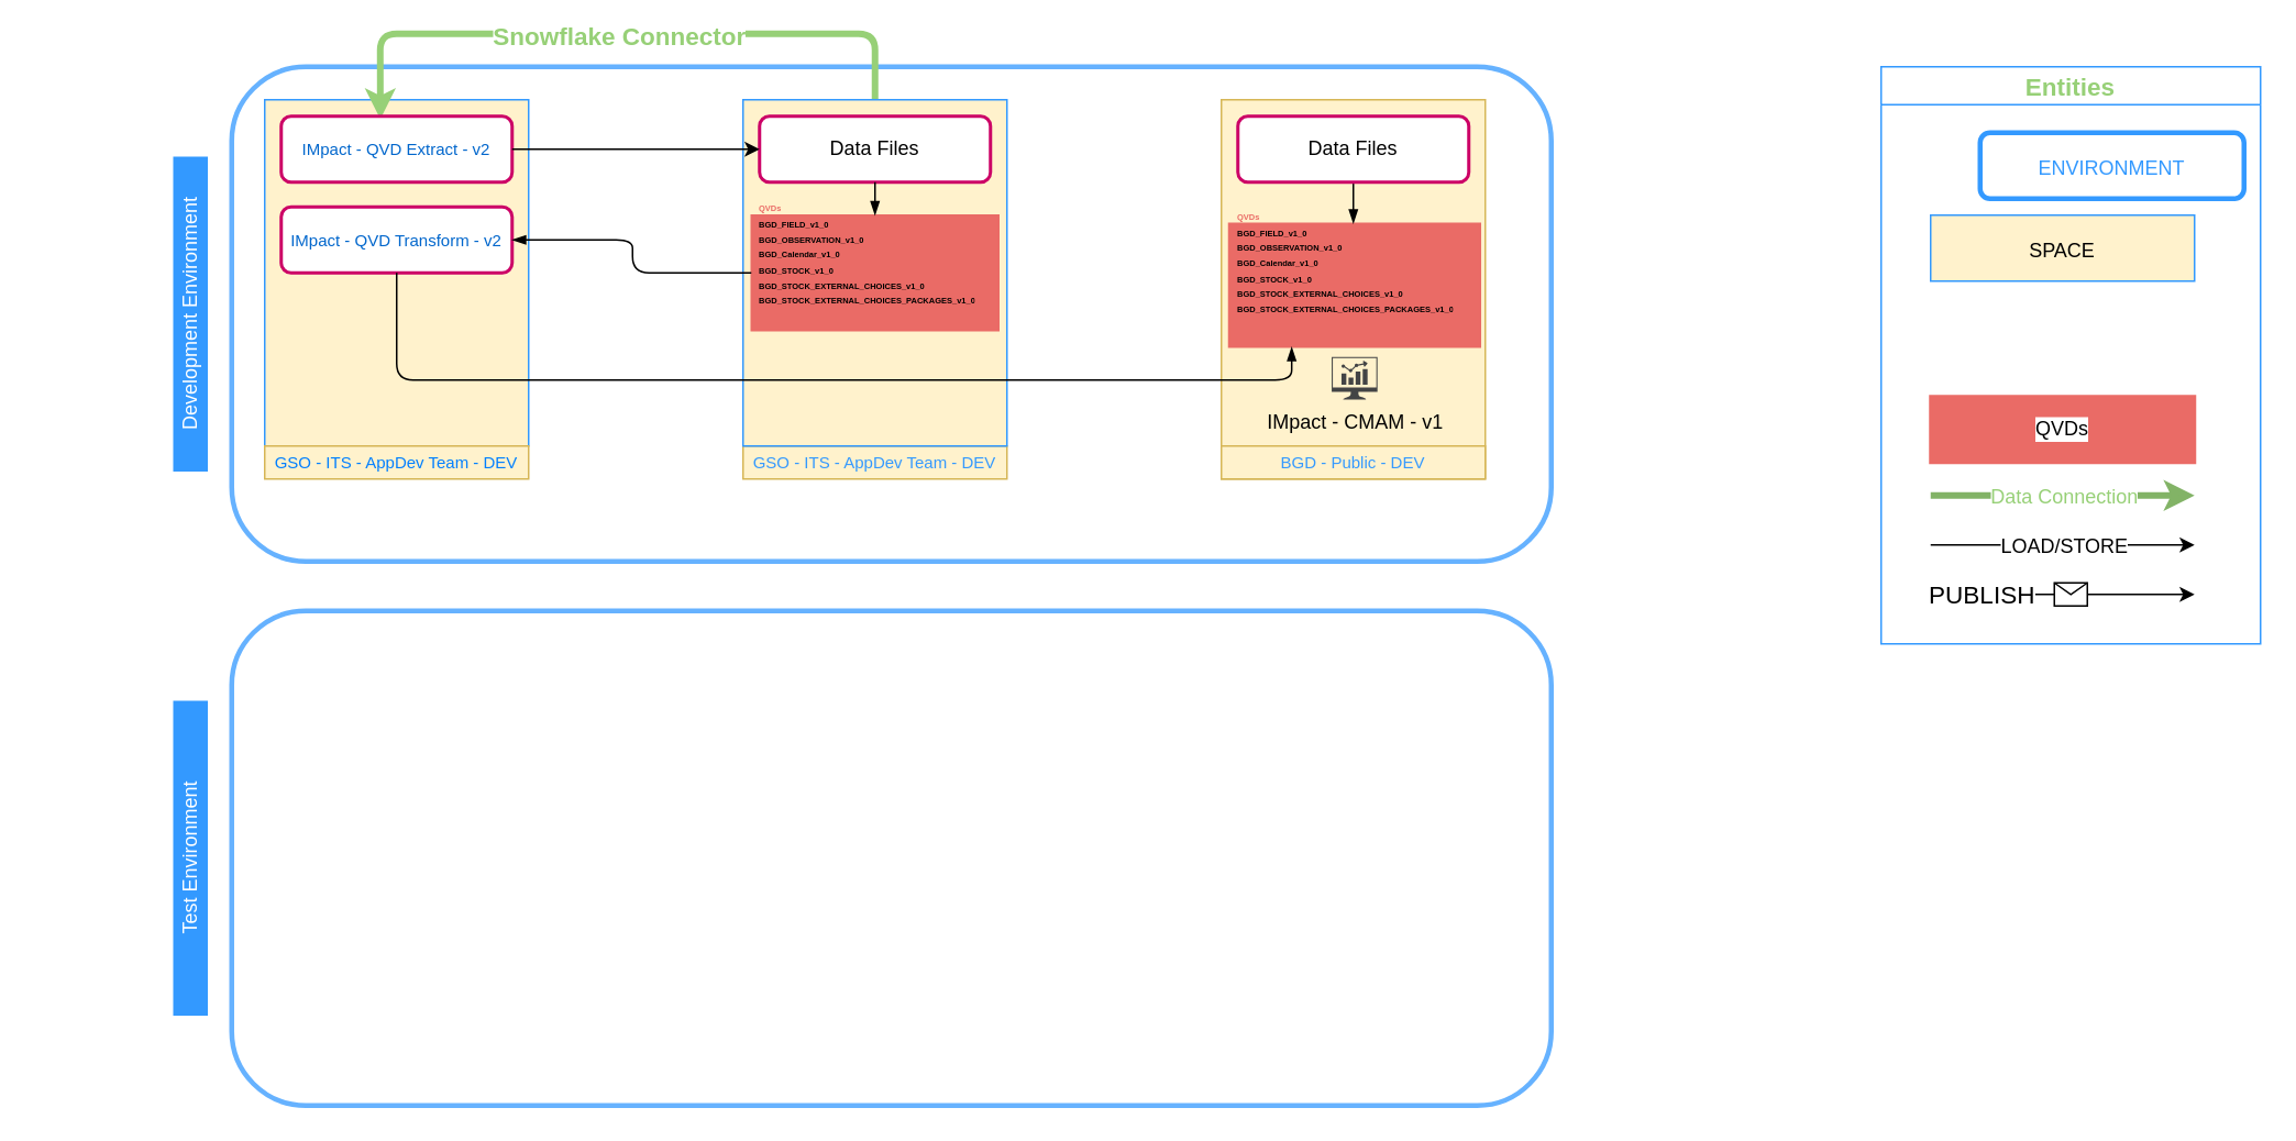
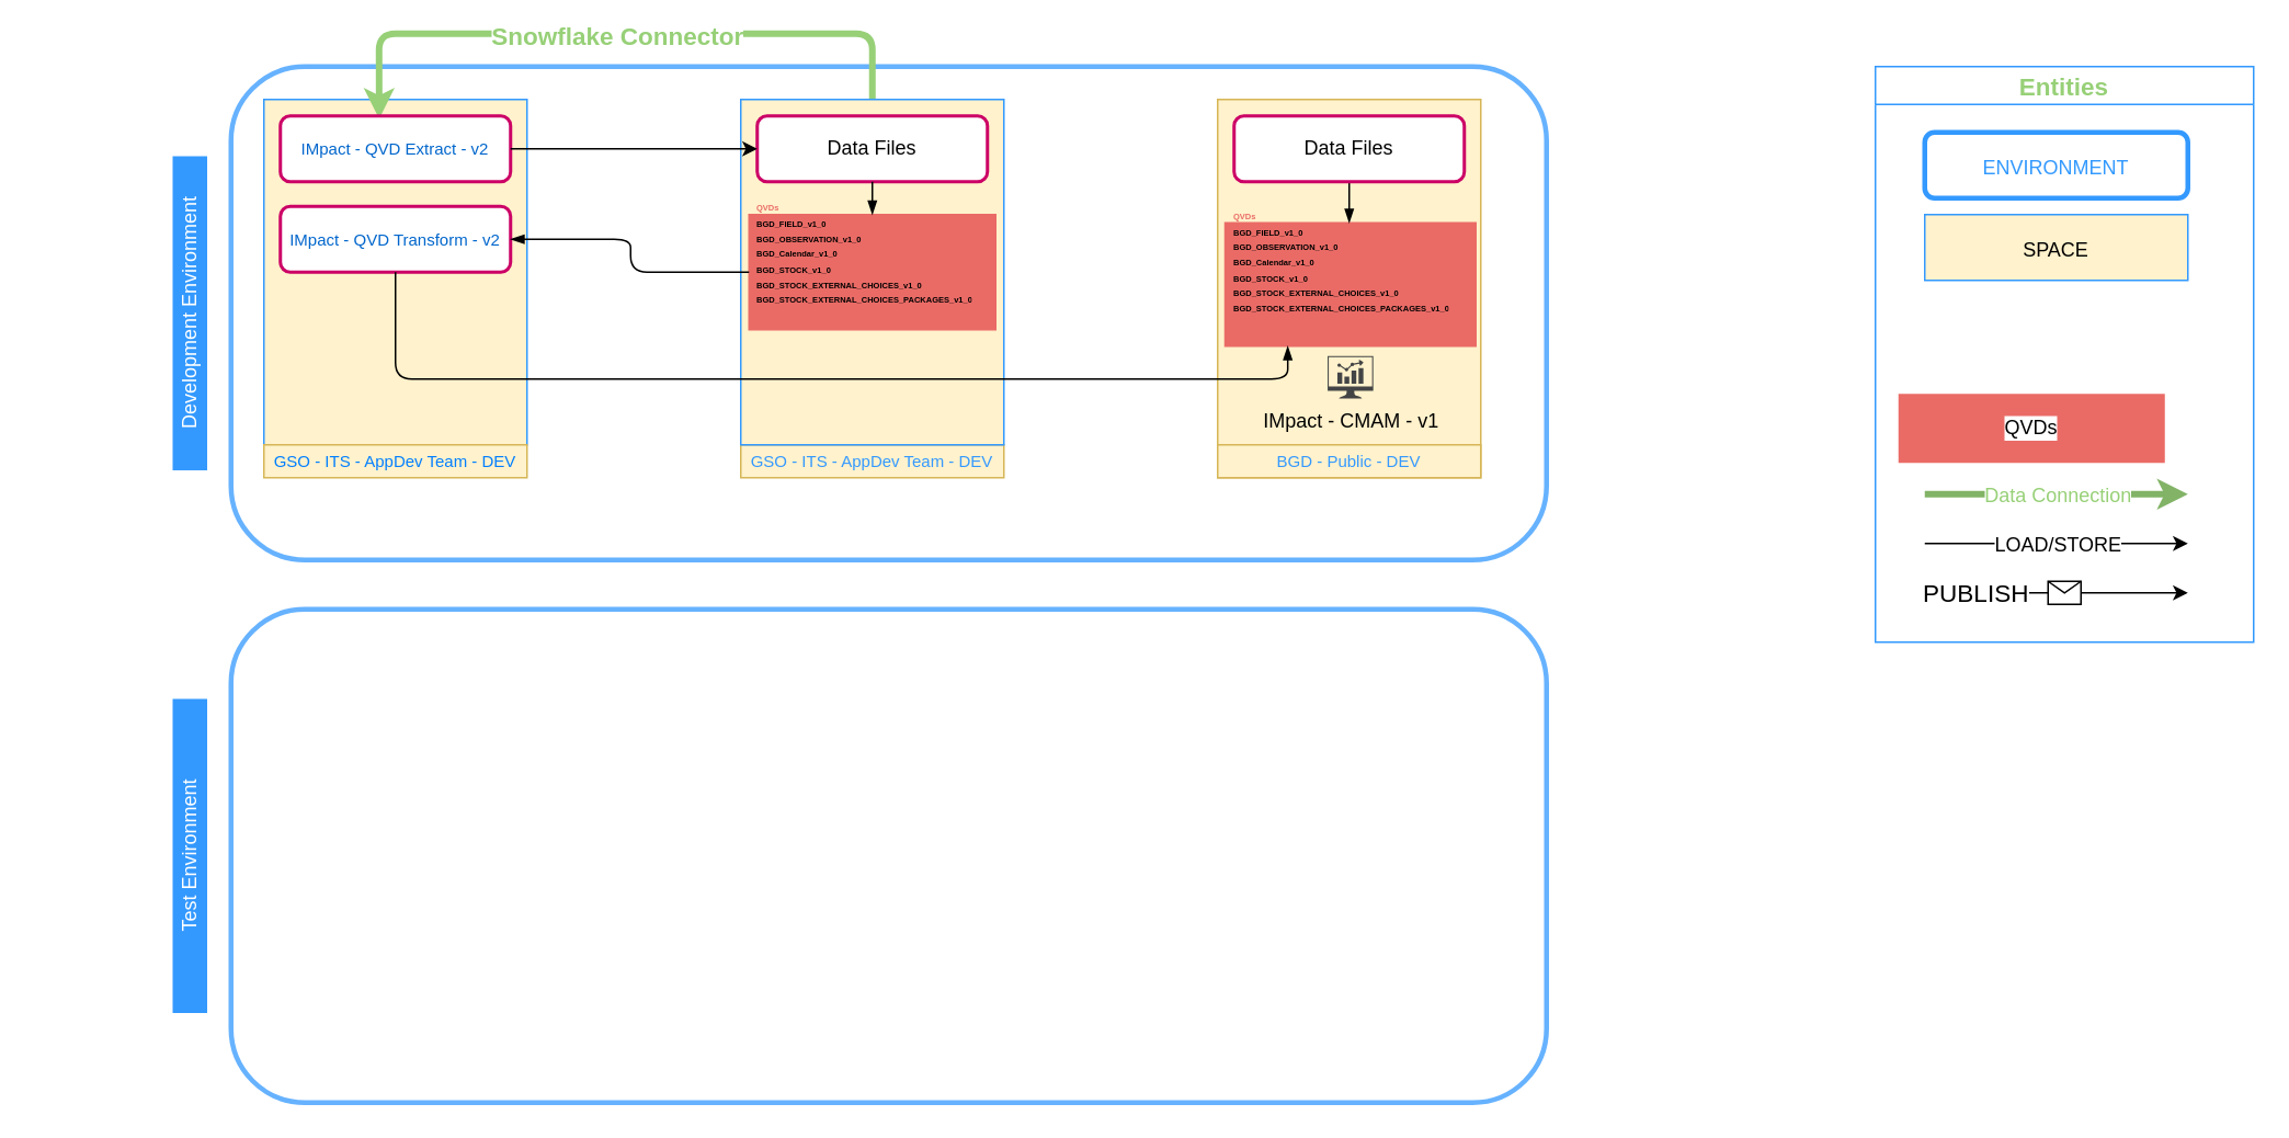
  <mxCell id="0" />
  <mxCell id="1" parent="0" />
  <mxCell id="2" value="" style="rounded=1;whiteSpace=wrap;html=1;strokeWidth=3;fillColor=#FFFFFF;fontColor=#CC0066;strokeColor=#66B2FF;labelBackgroundColor=#ffffff;" parent="1" vertex="1"><mxGeometry x="140" y="40" width="800" height="300" as="geometry" /></mxCell>
  <mxCell id="3" value="&lt;font color=&quot;#ffffff&quot;&gt;Development Environment&lt;/font&gt;" style="text;html=1;align=center;verticalAlign=middle;whiteSpace=wrap;rounded=0;direction=west;rotation=-90;strokeWidth=1;strokeColor=#3399FF;fillColor=#3399FF;" parent="1" vertex="1"><mxGeometry x="20" y="180" width="190" height="20" as="geometry" /></mxCell>
  <mxCell id="4" value="" style="group" parent="1" vertex="1" connectable="0"><mxGeometry x="150" y="60" width="180" height="210" as="geometry" /></mxCell>
  <mxCell id="5" value="" style="rounded=0;whiteSpace=wrap;html=1;strokeWidth=1;fillColor=#fff2cc;strokeColor=#3399FF;" parent="4" vertex="1"><mxGeometry x="10" width="160" height="210" as="geometry" /></mxCell>
  <mxCell id="6" value="" style="rounded=1;whiteSpace=wrap;html=1;fillColor=#FFFFFF;strokeColor=#CC0066;strokeWidth=2;labelBackgroundColor=#ffffff;" parent="1" vertex="1"><mxGeometry x="170" y="125" width="140" height="40" as="geometry" /></mxCell>
  <mxCell id="7" value="&lt;font color=&quot;#0066cc&quot; style=&quot;font-size: 10px&quot;&gt;IMpact - QVD Transform - v2&lt;br&gt;&lt;/font&gt;" style="text;html=1;strokeColor=none;fillColor=none;align=center;verticalAlign=middle;whiteSpace=wrap;rounded=0;direction=west;rotation=0;" parent="1" vertex="1"><mxGeometry x="145" y="135" width="190" height="20" as="geometry" /></mxCell>
  <mxCell id="8" value="&lt;font color=&quot;#3399ff&quot;&gt;&lt;span style=&quot;font-size: 10px&quot;&gt;GSO - ITS - AppDev Team - DEV&lt;/span&gt;&lt;/font&gt;" style="text;html=1;strokeColor=#d6b656;align=center;verticalAlign=middle;whiteSpace=wrap;rounded=0;fillColor=#fff2cc;" parent="1" vertex="1"><mxGeometry x="450" y="270" width="160" height="20" as="geometry" /></mxCell>
  <mxCell id="9" value="" style="endArrow=classic;html=1;exitX=0.5;exitY=0;exitDx=0;exitDy=0;entryX=0.438;entryY=0.056;entryDx=0;entryDy=0;entryPerimeter=0;strokeColor=#97D077;strokeWidth=4;" parent="1" source="28" target="5" edge="1"><mxGeometry relative="1" as="geometry"><mxPoint x="450" y="-10" as="sourcePoint" /><mxPoint x="240" y="20" as="targetPoint" /><Array as="points"><mxPoint x="530" y="20" /><mxPoint x="230" y="20" /></Array></mxGeometry></mxCell>
  <mxCell id="10" value="Snowflake Connector" style="edgeLabel;resizable=0;html=1;align=center;verticalAlign=middle;fontColor=#97D077;fontSize=15;fontStyle=1" parent="9" connectable="0" vertex="1"><mxGeometry relative="1" as="geometry" /></mxCell>
  <mxCell id="11" value="&lt;font style=&quot;font-size: 10px&quot; color=&quot;#007fff&quot;&gt;GSO - ITS - AppDev Team - DEV&lt;/font&gt;" style="text;html=1;strokeColor=#d6b656;fillColor=#fff2cc;align=center;verticalAlign=middle;whiteSpace=wrap;rounded=0;" parent="1" vertex="1"><mxGeometry x="160" y="270" width="160" height="20" as="geometry" /></mxCell>
  <mxCell id="12" value="" style="rounded=1;whiteSpace=wrap;html=1;fillColor=#FFFFFF;strokeColor=#CC0066;strokeWidth=2;labelBackgroundColor=#ffffff;" parent="1" vertex="1"><mxGeometry x="170" y="70" width="140" height="40" as="geometry" /></mxCell>
  <mxCell id="13" value="&lt;font color=&quot;#0066cc&quot; style=&quot;font-size: 10px&quot;&gt;IMpact - QVD Extract - v2&lt;br&gt;&lt;/font&gt;" style="text;html=1;strokeColor=none;fillColor=none;align=center;verticalAlign=middle;whiteSpace=wrap;rounded=0;direction=west;rotation=0;" parent="1" vertex="1"><mxGeometry x="145" y="80" width="190" height="20" as="geometry" /></mxCell>
- <mxCell id="14" value="&lt;font color=&quot;#3399ff&quot; style=&quot;font-size: 12px&quot;&gt;ENVIRONMENT&lt;/font&gt;" style="rounded=1;whiteSpace=wrap;html=1;strokeColor=#3399FF;strokeWidth=3;fillColor=#ffffff;fontSize=15;fontColor=#97D077;" parent="1" vertex="1"><mxGeometry x="1200" y="80" width="160" height="40" as="geometry" /></mxCell>
+ <mxCell id="14" value="&lt;font color=&quot;#3399ff&quot; style=&quot;font-size: 12px&quot;&gt;ENVIRONMENT&lt;/font&gt;" style="rounded=1;whiteSpace=wrap;html=1;strokeColor=#3399FF;strokeWidth=3;fillColor=#ffffff;fontSize=15;fontColor=#97D077;" parent="1" vertex="1"><mxGeometry x="1170" y="80" width="160" height="40" as="geometry" /></mxCell>
  <mxCell id="15" value="&lt;font style=&quot;font-size: 12px&quot;&gt;SPACE&lt;/font&gt;" style="rounded=0;whiteSpace=wrap;html=1;strokeWidth=1;fillColor=#fff2cc;fontSize=15;strokeColor=#3399FF;" parent="1" vertex="1"><mxGeometry x="1170" y="130" width="160" height="40" as="geometry" /></mxCell>
  <mxCell id="16" value="Entities" style="swimlane;strokeColor=#3399FF;strokeWidth=1;fillColor=#ffffff;fontSize=15;fontColor=#97D077;startSize=23;" parent="1" vertex="1"><mxGeometry x="1140" y="40" width="230" height="350" as="geometry" /></mxCell>
- <mxCell id="17" value="QVDs" style="rounded=0;whiteSpace=wrap;html=1;strokeWidth=2;labelBackgroundColor=#ffffff;fillColor=#EA6B66;strokeColor=#EA6B66;" vertex="1" parent="16"><mxGeometry x="30" y="200" width="160" height="40" as="geometry" /></mxCell>
+ <mxCell id="17" value="QVDs" style="rounded=0;whiteSpace=wrap;html=1;strokeWidth=2;labelBackgroundColor=#ffffff;fillColor=#EA6B66;strokeColor=#EA6B66;" vertex="1" parent="16"><mxGeometry x="15" y="200" width="160" height="40" as="geometry" /></mxCell>
  <mxCell id="18" value="" style="endArrow=classic;html=1;strokeColor=#82b366;strokeWidth=4;fontSize=15;fontColor=#97D077;fillColor=#d5e8d4;" parent="16" edge="1"><mxGeometry relative="1" as="geometry"><mxPoint x="30" y="260" as="sourcePoint" /><mxPoint x="190" y="260" as="targetPoint" /></mxGeometry></mxCell>
  <mxCell id="19" value="&lt;font style=&quot;font-size: 12px&quot;&gt;Data Connection&lt;/font&gt;" style="edgeLabel;resizable=0;html=1;align=center;verticalAlign=middle;fontColor=#97D077;" parent="18" connectable="0" vertex="1"><mxGeometry relative="1" as="geometry" /></mxCell>
  <mxCell id="20" value="" style="endArrow=classic;html=1;strokeWidth=1;fontSize=15;fontColor=#97D077;fillColor=#d5e8d4;" edge="1" parent="16"><mxGeometry relative="1" as="geometry"><mxPoint x="30" y="290" as="sourcePoint" /><mxPoint x="190" y="290" as="targetPoint" /></mxGeometry></mxCell>
  <mxCell id="21" value="&lt;font style=&quot;font-size: 12px&quot; color=&quot;#000000&quot;&gt;LOAD/STORE&lt;/font&gt;" style="edgeLabel;resizable=0;html=1;align=center;verticalAlign=middle;fontColor=#97D077;" connectable="0" vertex="1" parent="20"><mxGeometry relative="1" as="geometry" /></mxCell>
  <mxCell id="22" value="" style="endArrow=classic;html=1;strokeColor=#000000;strokeWidth=1;fontSize=15;fontColor=#97D077;" edge="1" parent="16"><mxGeometry relative="1" as="geometry"><mxPoint x="40" y="320" as="sourcePoint" /><mxPoint x="190" y="320" as="targetPoint" /></mxGeometry></mxCell>
  <mxCell id="23" value="" style="shape=message;html=1;outlineConnect=0;" vertex="1" parent="22"><mxGeometry width="20" height="14" relative="1" as="geometry"><mxPoint x="-10" y="-7" as="offset" /></mxGeometry></mxCell>
  <mxCell id="24" value="&lt;font color=&quot;#000000&quot;&gt;PUBLISH&lt;/font&gt;" style="edgeLabel;html=1;align=center;verticalAlign=middle;resizable=0;points=[];fontSize=15;fontColor=#97D077;" vertex="1" connectable="0" parent="22"><mxGeometry x="-0.736" y="1" relative="1" as="geometry"><mxPoint as="offset" /></mxGeometry></mxCell>
  <mxCell id="25" value="" style="rounded=1;whiteSpace=wrap;html=1;strokeWidth=3;fillColor=#FFFFFF;fontColor=#CC0066;strokeColor=#66B2FF;labelBackgroundColor=#ffffff;" vertex="1" parent="1"><mxGeometry x="140" y="370" width="800" height="300" as="geometry" /></mxCell>
  <mxCell id="26" value="&lt;font color=&quot;#ffffff&quot;&gt;Test Environment&lt;/font&gt;" style="text;html=1;align=center;verticalAlign=middle;whiteSpace=wrap;rounded=0;direction=west;rotation=-90;strokeWidth=1;strokeColor=#3399FF;fillColor=#3399FF;" vertex="1" parent="1"><mxGeometry x="20" y="510" width="190" height="20" as="geometry" /></mxCell>
  <mxCell id="27" value="" style="group" vertex="1" connectable="0" parent="1"><mxGeometry x="450" y="60" width="160" height="210" as="geometry" /></mxCell>
  <mxCell id="28" value="" style="rounded=0;whiteSpace=wrap;html=1;strokeWidth=1;fillColor=#fff2cc;strokeColor=#3399FF;" parent="27" vertex="1"><mxGeometry width="160" height="210" as="geometry" /></mxCell>
  <mxCell id="29" value="&lt;h1 style=&quot;font-size: 5px&quot;&gt;&lt;font color=&quot;#ea6b66&quot; style=&quot;font-size: 5px&quot;&gt;QVDs&lt;/font&gt;&lt;/h1&gt;&lt;h1 style=&quot;font-size: 5px&quot;&gt;&lt;font style=&quot;font-size: 5px&quot;&gt;BGD_FIELD_v1_0&lt;/font&gt;&lt;/h1&gt;&lt;h1 style=&quot;font-size: 5px&quot;&gt;&lt;font style=&quot;font-size: 5px&quot;&gt;BGD_OBSERVATION_v1_0&lt;/font&gt;&lt;/h1&gt;&lt;h1 style=&quot;font-size: 5px&quot;&gt;&lt;font style=&quot;font-size: 5px&quot;&gt;BGD_Calendar_v1_0&lt;/font&gt;&lt;/h1&gt;&lt;h1 style=&quot;font-size: 5px&quot;&gt;&lt;font style=&quot;font-size: 5px&quot;&gt;BGD_STOCK_v1_0&lt;/font&gt;&lt;/h1&gt;&lt;h1 style=&quot;font-size: 5px&quot;&gt;&lt;font style=&quot;font-size: 5px&quot;&gt;BGD_STOCK_EXTERNAL_CHOICES_v1_0&lt;/font&gt;&lt;/h1&gt;&lt;h1 style=&quot;font-size: 5px&quot;&gt;&lt;font style=&quot;font-size: 5px&quot;&gt;BGD_STOCK_EXTERNAL_CHOICES_PACKAGES_v1_0&lt;/font&gt;&lt;/h1&gt;&lt;p&gt;&lt;/p&gt;" style="text;html=1;spacing=5;spacingTop=-20;whiteSpace=wrap;overflow=hidden;rounded=0;strokeColor=#EA6B66;fillColor=#EA6B66;" parent="27" vertex="1"><mxGeometry x="5" y="70" width="150" height="70" as="geometry" /></mxCell>
  <mxCell id="30" value="Data Files" style="rounded=1;whiteSpace=wrap;html=1;fillColor=#FFFFFF;strokeColor=#CC0066;strokeWidth=2;labelBackgroundColor=#ffffff;" parent="27" vertex="1"><mxGeometry x="10" y="10" width="140" height="40" as="geometry" /></mxCell>
  <mxCell id="31" style="edgeStyle=elbowEdgeStyle;rounded=1;orthogonalLoop=1;jettySize=auto;html=1;exitX=0.5;exitY=1;exitDx=0;exitDy=0;entryX=0.5;entryY=0;entryDx=0;entryDy=0;startArrow=none;startFill=0;endArrow=blockThin;endFill=1;strokeColor=#000000;strokeWidth=1;fontSize=15;fontColor=#97D077;" edge="1" parent="27" source="30" target="29"><mxGeometry relative="1" as="geometry" /></mxCell>
  <mxCell id="32" style="edgeStyle=elbowEdgeStyle;rounded=1;orthogonalLoop=1;jettySize=auto;html=1;exitX=0;exitY=0.5;exitDx=0;exitDy=0;startArrow=none;startFill=0;endArrow=blockThin;endFill=1;strokeColor=#000000;strokeWidth=1;fontSize=15;fontColor=#97D077;" edge="1" parent="1" source="29" target="6"><mxGeometry relative="1" as="geometry" /></mxCell>
  <mxCell id="33" style="edgeStyle=orthogonalEdgeStyle;rounded=0;orthogonalLoop=1;jettySize=auto;html=1;exitX=1;exitY=0.5;exitDx=0;exitDy=0;" parent="1" source="12" target="30" edge="1"><mxGeometry relative="1" as="geometry" /></mxCell>
  <mxCell id="34" value="" style="group;fillColor=#fff2cc;strokeColor=#d6b656;container=0;" parent="1" vertex="1" connectable="0"><mxGeometry x="740" y="60" width="160" height="230" as="geometry" /></mxCell>
  <mxCell id="35" value="IMpact - CMAM - v1" style="pointerEvents=1;shadow=0;dashed=0;html=1;strokeColor=none;fillColor=#434445;aspect=fixed;labelPosition=center;verticalLabelPosition=bottom;verticalAlign=top;align=center;outlineConnect=0;shape=mxgraph.vvd.nsx_dashboard;" parent="1" vertex="1"><mxGeometry x="806.88" y="216" width="27.74" height="25.8" as="geometry" /></mxCell>
  <mxCell id="36" value="&lt;h1 style=&quot;font-size: 5px&quot;&gt;&lt;font color=&quot;#ea6b66&quot; style=&quot;font-size: 5px&quot;&gt;QVDs&lt;/font&gt;&lt;/h1&gt;&lt;h1 style=&quot;font-size: 5px&quot;&gt;&lt;font style=&quot;font-size: 5px&quot;&gt;BGD_FIELD_v1_0&lt;/font&gt;&lt;/h1&gt;&lt;h1 style=&quot;font-size: 5px&quot;&gt;&lt;font style=&quot;font-size: 5px&quot;&gt;BGD_OBSERVATION_v1_0&lt;/font&gt;&lt;/h1&gt;&lt;h1 style=&quot;font-size: 5px&quot;&gt;&lt;font style=&quot;font-size: 5px&quot;&gt;BGD_Calendar_v1_0&lt;/font&gt;&lt;/h1&gt;&lt;h1 style=&quot;font-size: 5px&quot;&gt;&lt;font style=&quot;font-size: 5px&quot;&gt;BGD_STOCK_v1_0&lt;/font&gt;&lt;/h1&gt;&lt;h1 style=&quot;font-size: 5px&quot;&gt;&lt;font style=&quot;font-size: 5px&quot;&gt;BGD_STOCK_EXTERNAL_CHOICES_v1_0&lt;/font&gt;&lt;/h1&gt;&lt;h1 style=&quot;font-size: 5px&quot;&gt;&lt;font style=&quot;font-size: 5px&quot;&gt;BGD_STOCK_EXTERNAL_CHOICES_PACKAGES_v1_0&lt;/font&gt;&lt;/h1&gt;&lt;p&gt;&lt;/p&gt;" style="text;html=1;spacing=5;spacingTop=-20;whiteSpace=wrap;overflow=hidden;rounded=0;strokeColor=#EA6B66;fillColor=#EA6B66;" vertex="1" parent="1"><mxGeometry x="744.5" y="135" width="152.5" height="75" as="geometry" /></mxCell>
  <mxCell id="37" value="&lt;font color=&quot;#3399ff&quot;&gt;&lt;span style=&quot;font-size: 10px&quot;&gt;BGD - Public - DEV&lt;/span&gt;&lt;/font&gt;" style="text;html=1;strokeColor=#d6b656;align=center;verticalAlign=middle;whiteSpace=wrap;rounded=0;fillColor=#fff2cc;" vertex="1" parent="1"><mxGeometry x="740" y="270" width="160" height="20" as="geometry" /></mxCell>
  <mxCell id="38" style="edgeStyle=elbowEdgeStyle;rounded=1;orthogonalLoop=1;jettySize=auto;html=1;exitX=0.5;exitY=1;exitDx=0;exitDy=0;entryX=0.5;entryY=0;entryDx=0;entryDy=0;startArrow=none;startFill=0;endArrow=blockThin;endFill=1;strokeColor=#000000;strokeWidth=1;fontSize=15;fontColor=#97D077;" edge="1" parent="1" source="39" target="36"><mxGeometry relative="1" as="geometry" /></mxCell>
  <mxCell id="39" value="Data Files" style="rounded=1;whiteSpace=wrap;html=1;fillColor=#FFFFFF;strokeColor=#CC0066;strokeWidth=2;labelBackgroundColor=#ffffff;" vertex="1" parent="1"><mxGeometry x="750" y="70" width="140" height="40" as="geometry" /></mxCell>
  <mxCell id="40" style="edgeStyle=elbowEdgeStyle;rounded=1;orthogonalLoop=1;jettySize=auto;html=1;exitX=0.5;exitY=1;exitDx=0;exitDy=0;startArrow=none;startFill=0;endArrow=blockThin;endFill=1;strokeColor=#000000;strokeWidth=1;fontSize=15;fontColor=#97D077;entryX=0.25;entryY=1;entryDx=0;entryDy=0;" edge="1" parent="1" source="6" target="36"><mxGeometry relative="1" as="geometry"><Array as="points"><mxPoint x="680" y="230" /><mxPoint x="670" y="240" /><mxPoint x="240" y="210" /><mxPoint x="370" y="190" /><mxPoint x="360" y="200" /><mxPoint x="350" y="220" /></Array></mxGeometry></mxCell>
